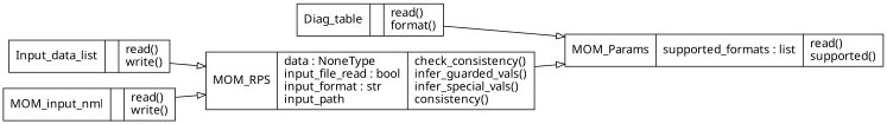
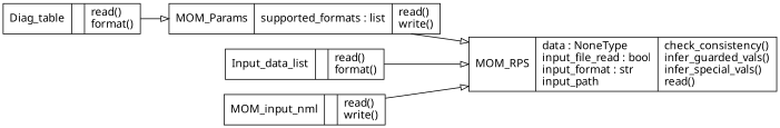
  digraph {
    fontname="Noto Sans"
    rankdir=LR
    node [fontname="Noto Sans" shape=record]
    edge [arrowhead=empty arrowtail=none fontname="Noto Sans"]
    n1 [label="{Diag_table|\l|read()\lformat()\l}"]
-   n2 [label="{MOM_Params|supported_formats : list\l|read()\lsupported()\l}"]
-   n3 [label="{MOM_RPS|data : NoneType\linput_file_read : bool\linput_format : str\linput_path\l|check_consistency()\linfer_guarded_vals()\linfer_special_vals()\lconsistency()\l}"]
-   n4 [label="{Input_data_list|\l|read()\lwrite()\l}"]
+   n2 [label="{MOM_Params|supported_formats : list\l|read()\lwrite()\l}"]
+   n3 [label="{MOM_RPS|data : NoneType\linput_file_read : bool\linput_format : str\linput_path\l|check_consistency()\linfer_guarded_vals()\linfer_special_vals()\lread()\l}"]
+   n4 [label="{Input_data_list|\l|read()\lformat()\l}"]
    n5 [label="{MOM_input_nml|\l|read()\lwrite()\l}"]
    n1 -> n2
-   n3 -> n2
+   n2 -> n3
    n4 -> n3
    n5 -> n3
  }
